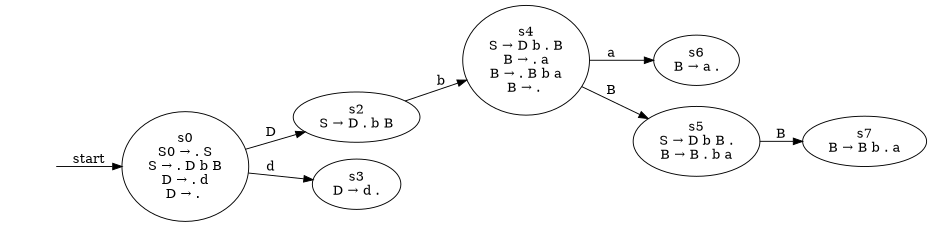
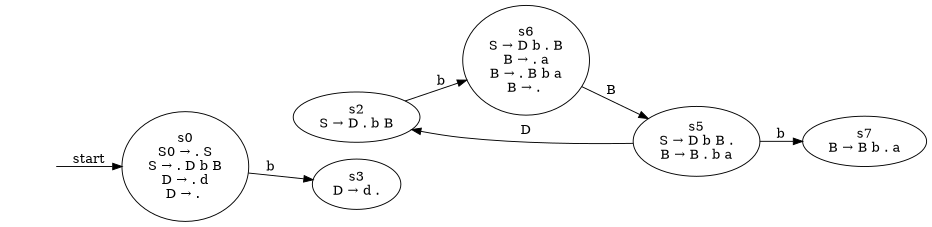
  digraph {
    rankdir=LR
    n1 [label="s0\nS0 → . S\nS → . D b B\nD → . d\nD → . "]
    n2 [label="s2\nS → D . b B"]
    n3 [label="s3\nD → d ."]
-   n4 [label="s4\nS → D b . B\nB → . a\nB → . B b a\nB → . "]
+   n4 [label="s6\nS → D b . B\nB → . a\nB → . B b a\nB → . "]
    n5 [label="s5\nS → D b B .\nB → B . b a"]
-   n6 [label="s6\nB → a ."]
    n7 [label="s7\nB → B b . a"]
    "" [shape=none]
-   n1 -> n2 [label=D]
-   n1 -> n3 [label=d]
+   n5 -> n2 [label=D]
+   n1 -> n3 [label=b]
    n2 -> n4 [label=b]
    n4 -> n5 [label=B]
-   n4 -> n6 [label=a]
-   n5 -> n7 [label=B]
+   n5 -> n7 [label=b]
    "" -> n1 [label=start]
  }
